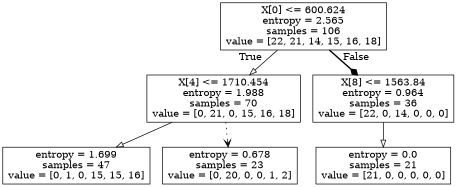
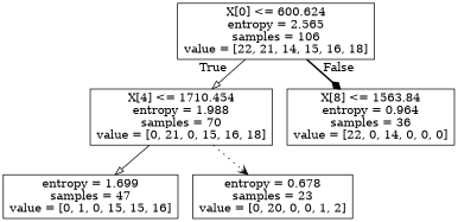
  digraph {
    node [shape=box]
    edge [arrowhead=onormal style=solid]
    n1 [label="X[0] <= 600.624\nentropy = 2.565\nsamples = 106\nvalue = [22, 21, 14, 15, 16, 18]"]
    n2 [label="X[4] <= 1710.454\nentropy = 1.988\nsamples = 70\nvalue = [0, 21, 0, 15, 16, 18]"]
    n3 [label="X[8] <= 1563.84\nentropy = 0.964\nsamples = 36\nvalue = [22, 0, 14, 0, 0, 0]"]
    n4 [label="entropy = 1.699\nsamples = 47\nvalue = [0, 1, 0, 15, 15, 16]"]
    n5 [label="entropy = 0.678\nsamples = 23\nvalue = [0, 20, 0, 0, 1, 2]"]
-   n6 [label="entropy = 0.0\nsamples = 21\nvalue = [21, 0, 0, 0, 0, 0]"]
    n1 -> n2 [headlabel=True labelangle=45 labeldistance=2.5]
    n1 -> n3 [arrowhead=diamond headlabel=False labelangle=-45 labeldistance=2.5 style=bold]
    n2 -> n4
    n2 -> n5 [arrowhead=vee style=dotted]
-   n3 -> n6
  }
